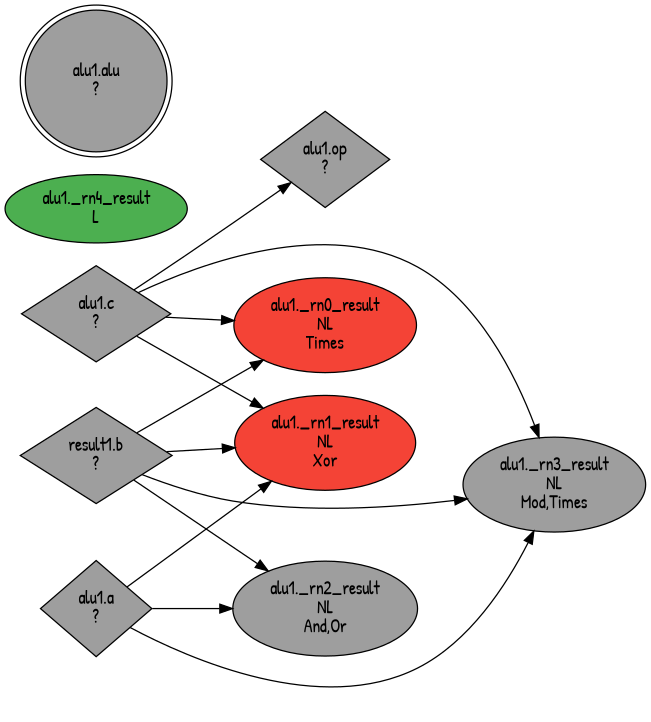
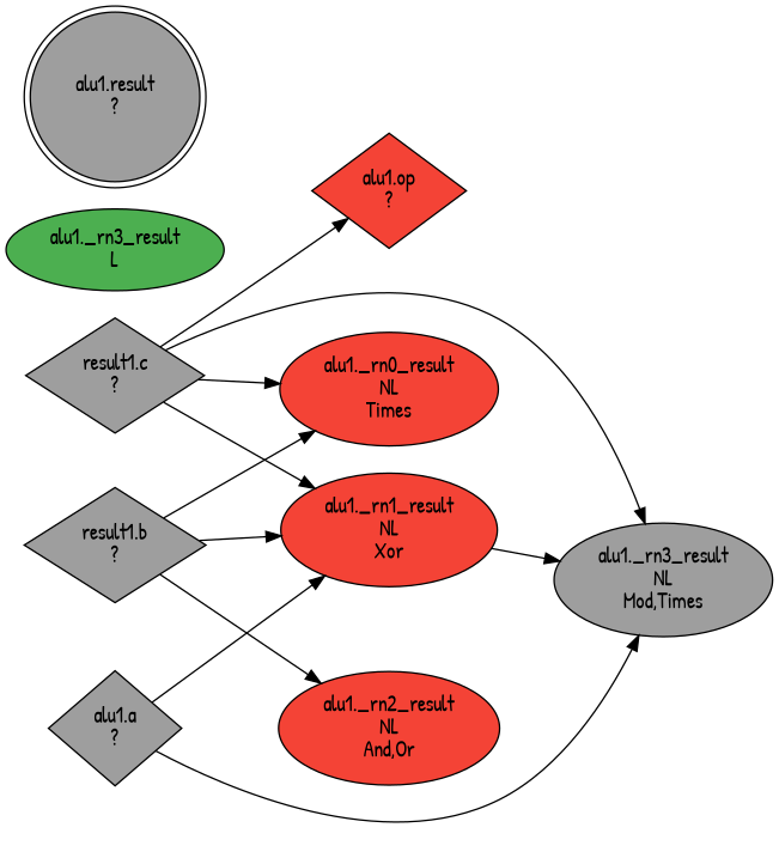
  digraph {
    fontname="Patrick Hand"
    rankdir=LR
    splines=true
    node [fillcolor="#9E9E9E" fontname="Patrick Hand" shape=oval style=filled]
    edge [fontname="Patrick Hand"]
    n1 [fillcolor="#F44336" label="alu1._rn0_result\nNL\nTimes"]
    n2 [fillcolor="#F44336" label="alu1._rn1_result\nNL\nXor"]
-   n3 [label="alu1._rn2_result\nNL\nAnd,Or"]
+   n3 [fillcolor="#F44336" label="alu1._rn2_result\nNL\nAnd,Or"]
    n4 [label="alu1._rn3_result\nNL\nMod,Times"]
-   n5 [fillcolor="#4CAF50" label="alu1._rn4_result\nL"]
+   n5 [fillcolor="#4CAF50" label="alu1._rn3_result\nL"]
    n6 [label="alu1.a\n?" shape=diamond]
    n7 [label="result1.b\n?" shape=diamond]
-   n8 [label="alu1.c\n?" shape=diamond]
-   n9 [label="alu1.op\n?" shape=diamond]
-   n10 [label="alu1.alu\n?" shape=doublecircle]
+   n8 [label="result1.c\n?" shape=diamond]
+   n9 [fillcolor="#F44336" label="alu1.op\n?" shape=diamond]
+   n10 [label="alu1.result\n?" shape=doublecircle]
    n6 -> n2
-   n6 -> n3
    n6 -> n4
    n7 -> n1
    n7 -> n2
    n7 -> n3
-   n7 -> n4
+   n2 -> n4
    n8 -> n1
    n8 -> n2
    n8 -> n4
    n8 -> n9
  }
